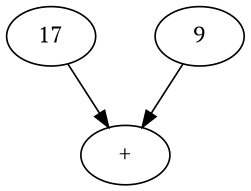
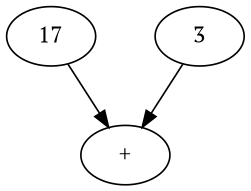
  digraph {
    nodesep=0.5
    fontname="PT Serif"
    node [fontname="PT Serif" shape=oval]
    edge [fontname="PT Serif"]
    n1 [label=17]
    n2 [label="+"]
-   n3 [label=9]
+   n3 [label=3]
    n1 -> n2
    n3 -> n2
  }
